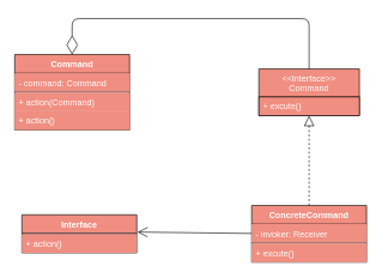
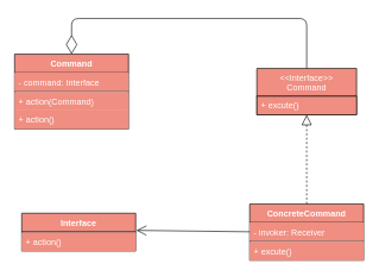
  <mxCell id="0" />
  <mxCell id="1" parent="0" />
  <mxCell id="2" value="&lt;&lt;Interface&gt;&gt;&#10;Command" style="swimlane;fontStyle=0;childLayout=stackLayout;horizontal=1;startSize=39;fillColor=#F08E81;horizontalStack=0;resizeParent=1;resizeParentMax=0;resizeLast=0;collapsible=1;marginBottom=0;strokeColor=#000000;fontColor=#FFFFFF;" vertex="1" parent="1"><mxGeometry x="360" y="90" width="140" height="65" as="geometry" /></mxCell>
  <mxCell id="3" value="+ excute()" style="text;strokeColor=#000000;fillColor=#F08E81;align=left;verticalAlign=top;spacingLeft=4;spacingRight=4;overflow=hidden;rotatable=0;points=[[0,0.5],[1,0.5]];portConstraint=eastwest;fontColor=#FFFFFF;" vertex="1" parent="2"><mxGeometry y="39" width="140" height="26" as="geometry" /></mxCell>
  <mxCell id="4" value="ConcreteCommand" style="swimlane;fontStyle=1;align=center;verticalAlign=top;childLayout=stackLayout;horizontal=1;startSize=26;horizontalStack=0;resizeParent=1;resizeParentMax=0;resizeLast=0;collapsible=1;marginBottom=0;strokeColor=#000000;fillColor=#F08E81;fontColor=#FFFFFF;" vertex="1" parent="1"><mxGeometry x="350" y="280" width="160" height="79" as="geometry" /></mxCell>
  <mxCell id="5" value="- invoker: Receiver" style="text;strokeColor=none;fillColor=#F08E81;align=left;verticalAlign=top;spacingLeft=4;spacingRight=4;overflow=hidden;rotatable=0;points=[[0,0.5],[1,0.5]];portConstraint=eastwest;fontColor=#FFFFFF;" vertex="1" parent="4"><mxGeometry y="26" width="160" height="26" as="geometry" /></mxCell>
  <mxCell id="6" value="" style="line;strokeWidth=1;fillColor=#F08E81;align=left;verticalAlign=middle;spacingTop=-1;spacingLeft=3;spacingRight=3;rotatable=0;labelPosition=right;points=[];portConstraint=eastwest;fontColor=#FFFFFF;" vertex="1" parent="4"><mxGeometry y="52" width="160" height="1" as="geometry" /></mxCell>
  <mxCell id="7" value="+ excute()" style="text;strokeColor=none;fillColor=#F08E81;align=left;verticalAlign=top;spacingLeft=4;spacingRight=4;overflow=hidden;rotatable=0;points=[[0,0.5],[1,0.5]];portConstraint=eastwest;fontColor=#FFFFFF;" vertex="1" parent="4"><mxGeometry y="53" width="160" height="26" as="geometry" /></mxCell>
  <mxCell id="8" value="Interface" style="swimlane;fontStyle=1;align=center;verticalAlign=top;childLayout=stackLayout;horizontal=1;startSize=26;horizontalStack=0;resizeParent=1;resizeParentMax=0;resizeLast=0;collapsible=1;marginBottom=0;strokeColor=#000000;fillColor=#F08E81;fontColor=#FFFFFF;" vertex="1" parent="1"><mxGeometry x="30" y="293" width="160" height="53" as="geometry" /></mxCell>
  <mxCell id="9" value="" style="line;strokeWidth=1;fillColor=#F08E81;align=left;verticalAlign=middle;spacingTop=-1;spacingLeft=3;spacingRight=3;rotatable=0;labelPosition=right;points=[];portConstraint=eastwest;fontColor=#FFFFFF;" vertex="1" parent="8"><mxGeometry y="26" width="160" height="1" as="geometry" /></mxCell>
  <mxCell id="10" value="+ action()" style="text;strokeColor=none;fillColor=#F08E81;align=left;verticalAlign=top;spacingLeft=4;spacingRight=4;overflow=hidden;rotatable=0;points=[[0,0.5],[1,0.5]];portConstraint=eastwest;fontColor=#FFFFFF;" vertex="1" parent="8"><mxGeometry y="27" width="160" height="26" as="geometry" /></mxCell>
  <mxCell id="11" value="Command" style="swimlane;fontStyle=1;align=center;verticalAlign=top;childLayout=stackLayout;horizontal=1;startSize=26;horizontalStack=0;resizeParent=1;resizeParentMax=0;resizeLast=0;collapsible=1;marginBottom=0;strokeColor=#000000;fillColor=#F08E81;fontColor=#FFFFFF;" vertex="1" parent="1"><mxGeometry x="20" y="70" width="160" height="105" as="geometry" /></mxCell>
- <mxCell id="12" value="- command: Command" style="text;strokeColor=none;fillColor=#F08E81;align=left;verticalAlign=top;spacingLeft=4;spacingRight=4;overflow=hidden;rotatable=0;points=[[0,0.5],[1,0.5]];portConstraint=eastwest;fontColor=#FFFFFF;" vertex="1" parent="11"><mxGeometry y="26" width="160" height="26" as="geometry" /></mxCell>
+ <mxCell id="12" value="- command: Interface" style="text;strokeColor=none;fillColor=#F08E81;align=left;verticalAlign=top;spacingLeft=4;spacingRight=4;overflow=hidden;rotatable=0;points=[[0,0.5],[1,0.5]];portConstraint=eastwest;fontColor=#FFFFFF;" vertex="1" parent="11"><mxGeometry y="26" width="160" height="26" as="geometry" /></mxCell>
  <mxCell id="13" value="" style="line;strokeWidth=1;fillColor=#F08E81;align=left;verticalAlign=middle;spacingTop=-1;spacingLeft=3;spacingRight=3;rotatable=0;labelPosition=right;points=[];portConstraint=eastwest;fontColor=#FFFFFF;" vertex="1" parent="11"><mxGeometry y="52" width="160" height="1" as="geometry" /></mxCell>
  <mxCell id="14" value="+ action(Command)" style="text;strokeColor=none;fillColor=#F08E81;align=left;verticalAlign=top;spacingLeft=4;spacingRight=4;overflow=hidden;rotatable=0;points=[[0,0.5],[1,0.5]];portConstraint=eastwest;fontColor=#FFFFFF;" vertex="1" parent="11"><mxGeometry y="53" width="160" height="26" as="geometry" /></mxCell>
  <mxCell id="15" value="+ action()" style="text;strokeColor=none;fillColor=#F08E81;align=left;verticalAlign=top;spacingLeft=4;spacingRight=4;overflow=hidden;rotatable=0;points=[[0,0.5],[1,0.5]];portConstraint=eastwest;fontColor=#FFFFFF;" vertex="1" parent="11"><mxGeometry y="79" width="160" height="26" as="geometry" /></mxCell>
  <mxCell id="16" value="" style="endArrow=diamondThin;endFill=0;endSize=24;html=1;fontColor=#FFFFFF;exitX=0.5;exitY=0;exitDx=0;exitDy=0;entryX=0.5;entryY=0;entryDx=0;entryDy=0;edgeStyle=orthogonalEdgeStyle;" edge="1" parent="1" source="2" target="11"><mxGeometry width="160" relative="1" as="geometry"><mxPoint x="10" y="540" as="sourcePoint" /><mxPoint x="190" y="120" as="targetPoint" /><Array as="points"><mxPoint x="430" y="20" /><mxPoint x="100" y="20" /></Array></mxGeometry></mxCell>
  <mxCell id="17" value="" style="endArrow=block;dashed=1;endFill=0;endSize=12;html=1;fontColor=#000000;entryX=0.5;entryY=1;entryDx=0;entryDy=0;exitX=0.5;exitY=0;exitDx=0;exitDy=0;" edge="1" parent="1" source="4" target="2"><mxGeometry width="160" relative="1" as="geometry"><mxPoint x="480" y="480" as="sourcePoint" /><mxPoint x="640" y="480" as="targetPoint" /></mxGeometry></mxCell>
  <mxCell id="18" value="" style="endArrow=open;endFill=1;endSize=12;html=1;fontColor=#000000;entryX=1.006;entryY=-0.115;entryDx=0;entryDy=0;entryPerimeter=0;exitX=0;exitY=0.5;exitDx=0;exitDy=0;" edge="1" parent="1" source="5" target="10"><mxGeometry width="160" relative="1" as="geometry"><mxPoint x="190" y="520" as="sourcePoint" /><mxPoint x="350" y="520" as="targetPoint" /></mxGeometry></mxCell>
